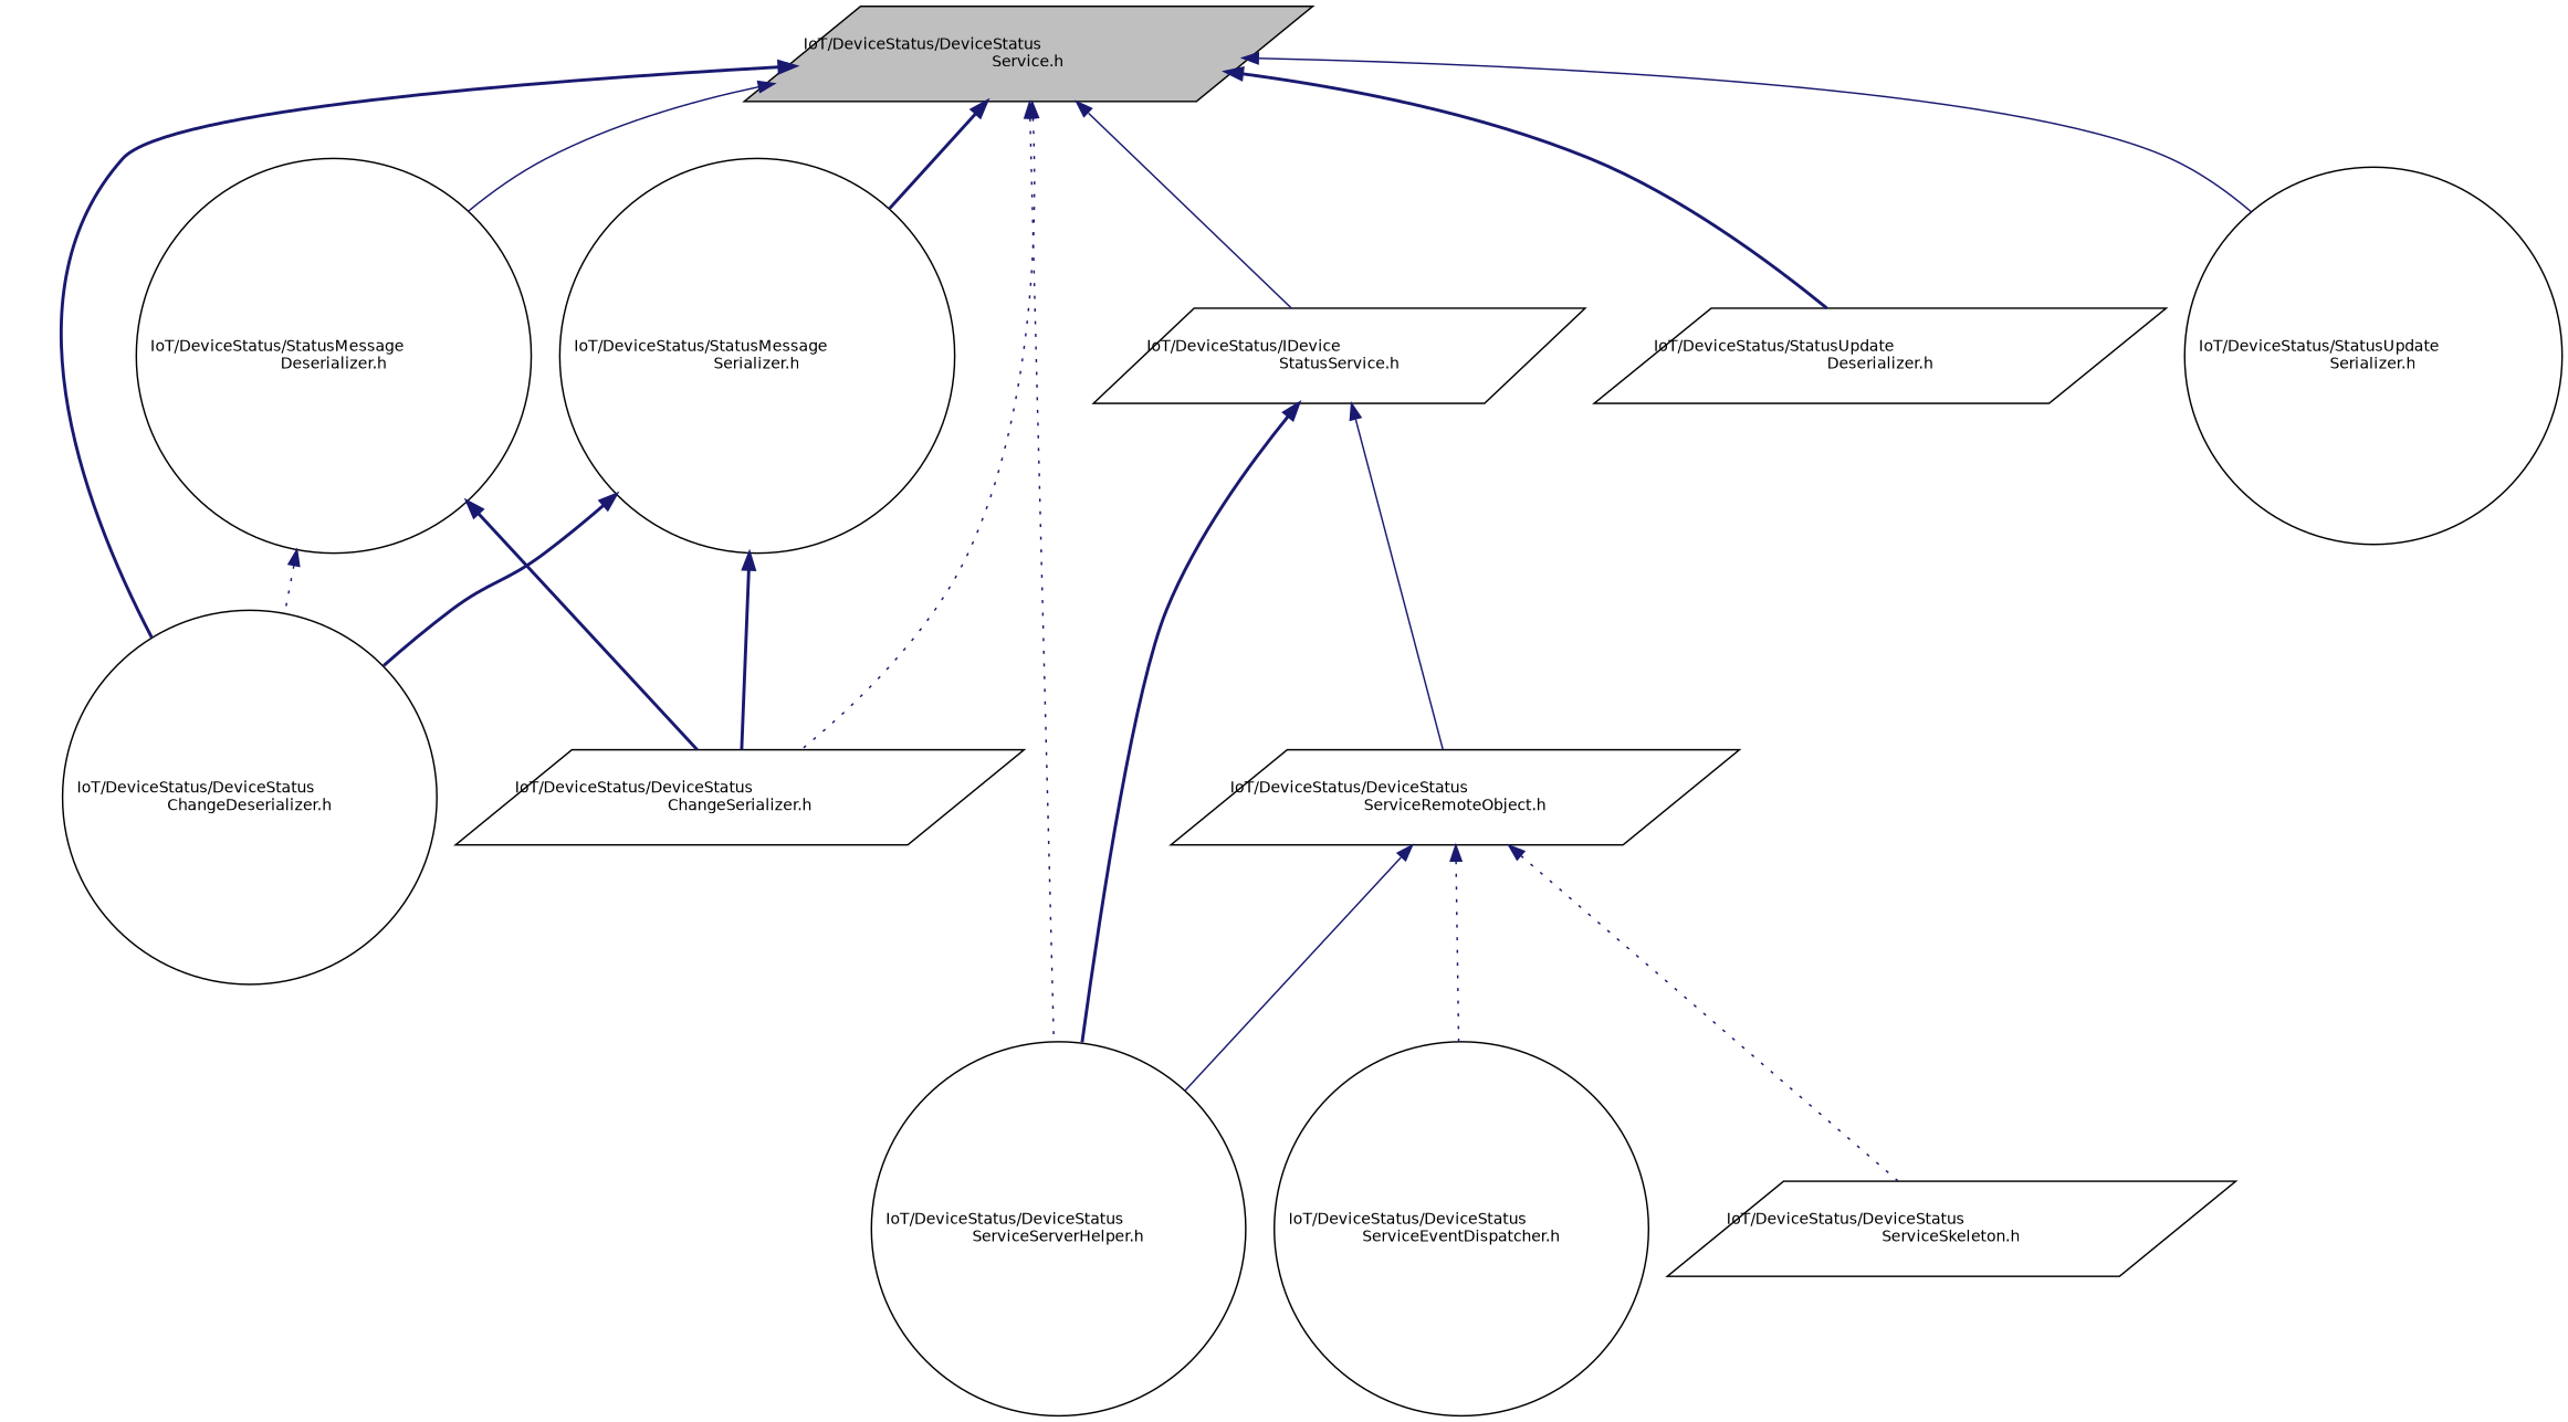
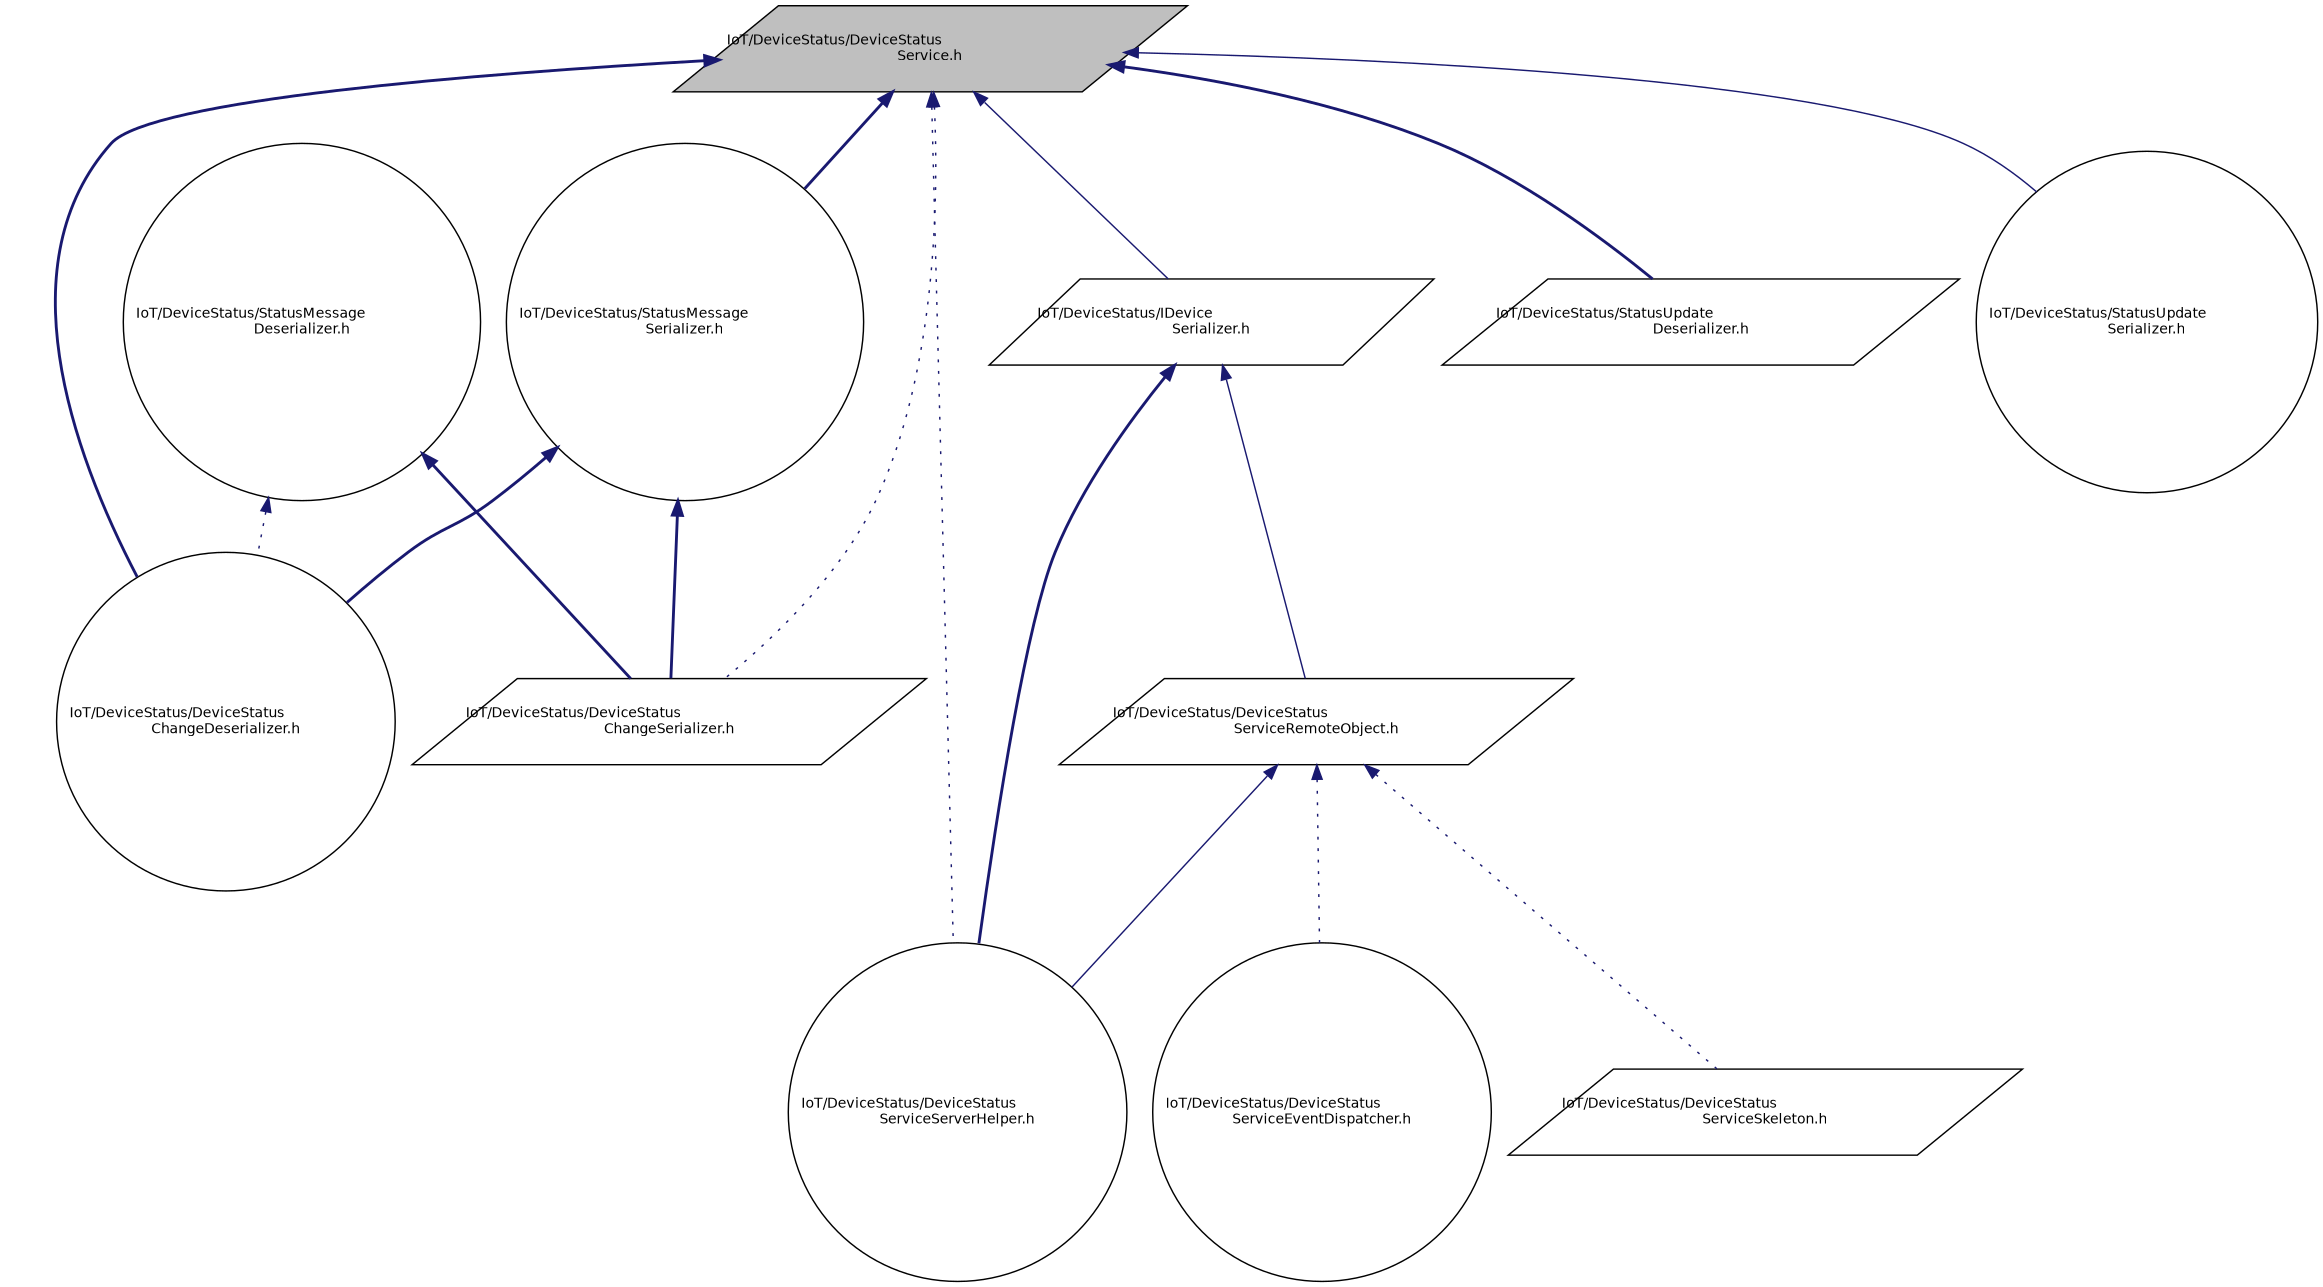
  digraph {
    node [color=black fillcolor=white fontname=Helvetica fontsize=10 shape=parallelogram style=filled]
    edge [color=midnightblue dir=back fontname=Helvetica fontsize=10 labelfontname=Helvetica labelfontsize=10 style=bold]
    n1 [fillcolor=grey75 fontcolor=black height=0.2 label="IoT/DeviceStatus/DeviceStatus\lService.h" width=0.4]
    n2 [height=0.2 label="IoT/DeviceStatus/DeviceStatus\lChangeDeserializer.h" shape=circle width=0.4]
    n3 [height=0.2 label="IoT/DeviceStatus/StatusMessage\lDeserializer.h" shape=circle width=0.4]
    n4 [height=0.2 label="IoT/DeviceStatus/DeviceStatus\lChangeSerializer.h" width=0.4]
    n5 [height=0.2 label="IoT/DeviceStatus/StatusMessage\lSerializer.h" shape=circle width=0.4]
-   n6 [height=0.2 label="IoT/DeviceStatus/IDevice\lStatusService.h" width=0.4]
+   n6 [height=0.2 label="IoT/DeviceStatus/IDevice\lSerializer.h" width=0.4]
    n7 [height=0.2 label="IoT/DeviceStatus/DeviceStatus\lServiceServerHelper.h" shape=circle width=0.4]
    n8 [height=0.2 label="IoT/DeviceStatus/StatusUpdate\lDeserializer.h" width=0.4]
    n9 [height=0.2 label="IoT/DeviceStatus/StatusUpdate\lSerializer.h" shape=circle width=0.4]
    n10 [height=0.2 label="IoT/DeviceStatus/DeviceStatus\lServiceRemoteObject.h" width=0.4]
    n11 [height=0.2 label="IoT/DeviceStatus/DeviceStatus\lServiceEventDispatcher.h" shape=circle width=0.4]
    n12 [height=0.2 label="IoT/DeviceStatus/DeviceStatus\lServiceSkeleton.h" width=0.4]
    n1 -> n2
-   n1 -> n3 [style=solid]
    n1 -> n4 [style=dotted]
    n1 -> n5
    n1 -> n6 [style=solid]
    n1 -> n7 [style=dotted]
    n1 -> n8
    n1 -> n9 [style=solid]
    n3 -> n2 [style=dotted]
    n3 -> n4
    n5 -> n2
    n5 -> n4
    n6 -> n7
    n6 -> n10 [style=solid]
    n10 -> n7 [style=solid]
    n10 -> n11 [style=dotted]
    n10 -> n12 [style=dotted]
  }
